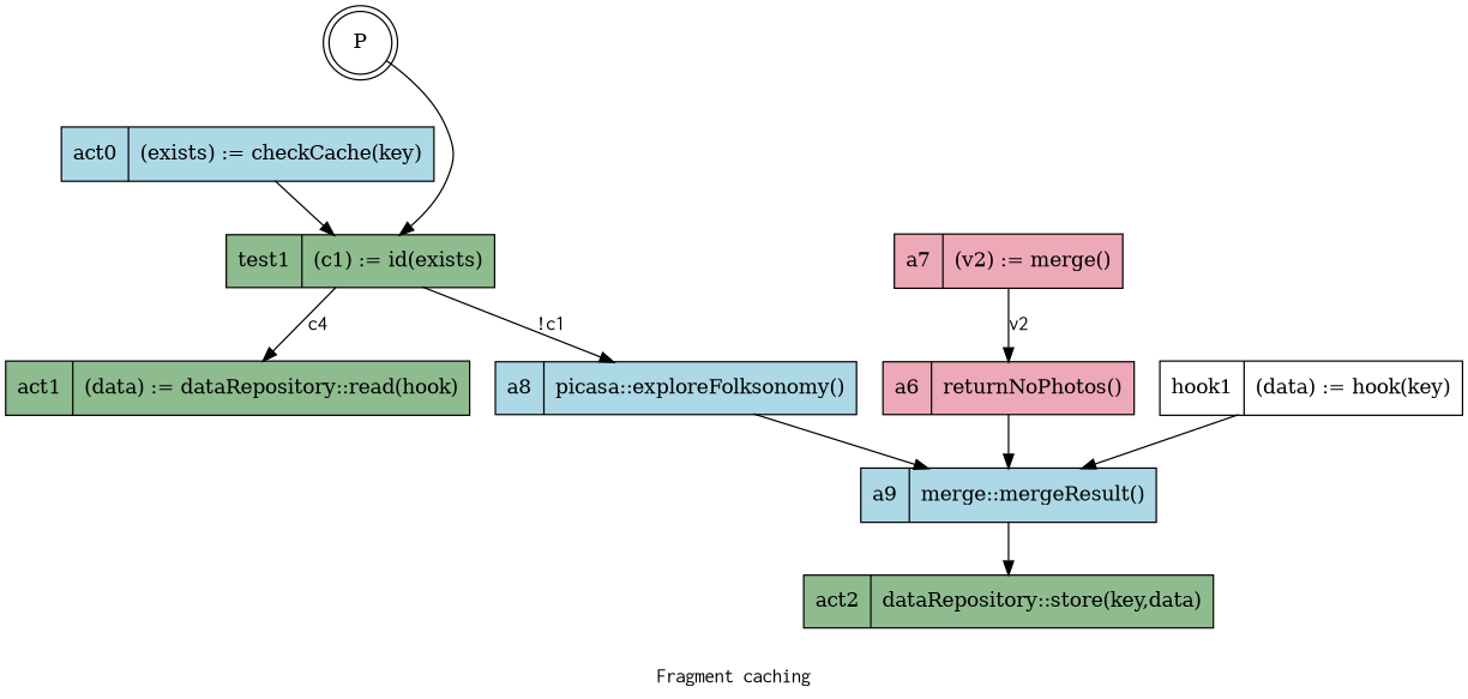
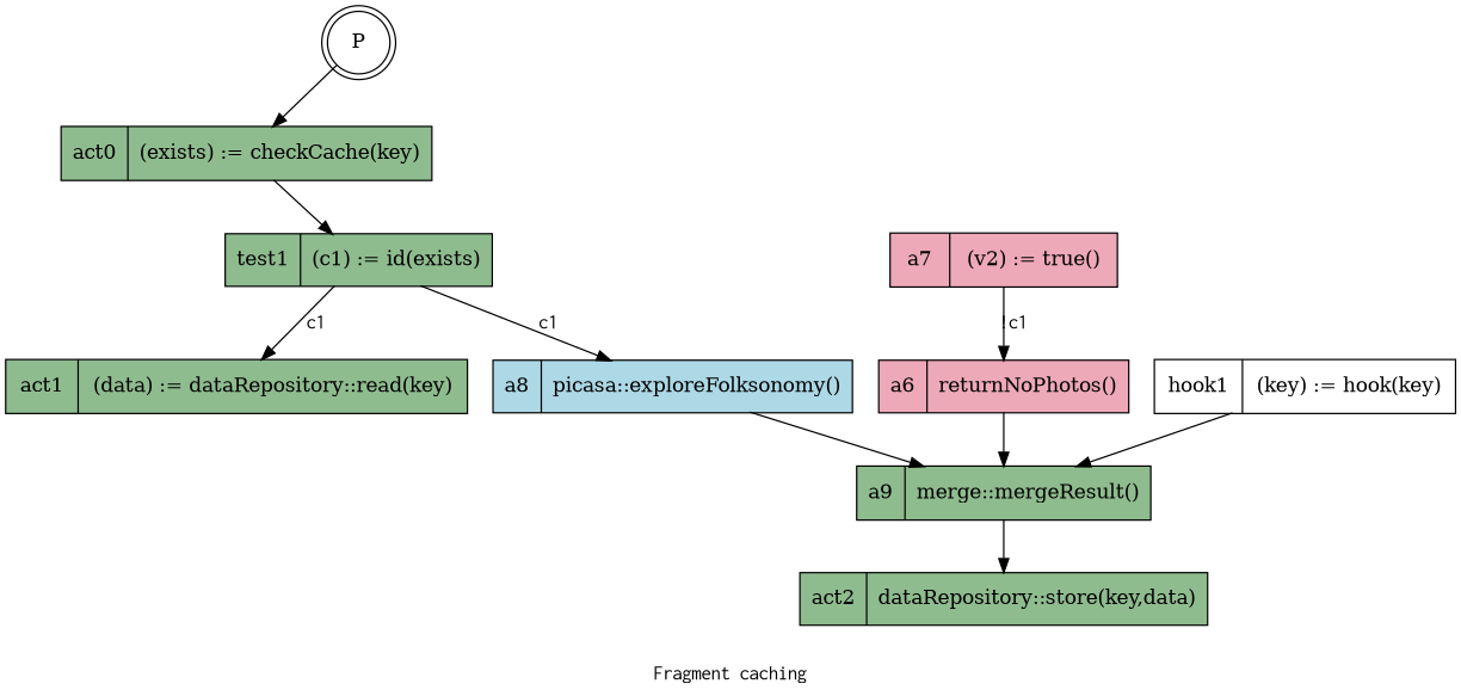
  digraph {
    fontname=Courier
    label="Fragment caching"
    node [shape=record fillcolor=darkseagreen style=filled]
    edge [fontname=Courier]
    n1 [label=P shape=doublecircle fillcolor="" style=""]
-   n2 [fillcolor=lightblue label="act0|(exists) := checkCache(key)"]
+   n2 [label="act0|(exists) := checkCache(key)"]
    n3 [label="test1|(c1) := id(exists)"]
-   n4 [label="act1|(data) := dataRepository::read(hook)"]
+   n4 [label="act1|(data) := dataRepository::read(key)"]
    n5 [fillcolor=lightblue label="a8|picasa::exploreFolksonomy()"]
-   n6 [fillcolor=pink2 label="a7|(v2) := merge()"]
+   n6 [fillcolor=pink2 label="a7|(v2) := true()"]
    n7 [fillcolor=pink2 label="a6|returnNoPhotos()"]
-   n8 [fillcolor=lightblue label="a9|merge::mergeResult()"]
-   n9 [label="hook1|(data) := hook(key)" fillcolor="" style=""]
+   n8 [label="a9|merge::mergeResult()"]
+   n9 [label="hook1|(key) := hook(key)" fillcolor="" style=""]
    n10 [label="act2|dataRepository::store(key,data)"]
-   n1 -> n3
+   n1 -> n2
    n2 -> n3
-   n3 -> n4 [label=c4]
-   n3 -> n5 [label="!c1"]
+   n3 -> n4 [label=c1]
+   n3 -> n5 [label=c1]
    n5 -> n8
-   n6 -> n7 [label=v2]
+   n6 -> n7 [label="!c1"]
    n7 -> n8
    n8 -> n10
    n9 -> n8
  }
